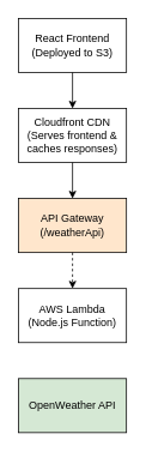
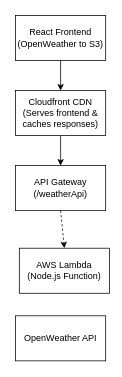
  <mxCell id="0" />
  <mxCell id="1" parent="0" />
- <mxCell id="2" value="React Frontend&lt;div&gt;(Deployed to S3)&lt;/div&gt;" style="rounded=0;whiteSpace=wrap;html=1;" parent="1" vertex="1"><mxGeometry x="20" y="20" width="120" height="60" as="geometry" /></mxCell>
+ <mxCell id="2" value="React Frontend&lt;div&gt;(OpenWeather to S3)&lt;/div&gt;" style="rounded=0;whiteSpace=wrap;html=1;" parent="1" vertex="1"><mxGeometry x="20" y="20" width="120" height="60" as="geometry" /></mxCell>
  <mxCell id="3" value="Cloudfront CDN&lt;div&gt;(Serves frontend &amp;amp; caches responses)&lt;/div&gt;" style="rounded=0;whiteSpace=wrap;html=1;" parent="1" vertex="1"><mxGeometry x="20" y="120" width="120" height="60" as="geometry" /></mxCell>
- <mxCell id="4" value="API Gateway&lt;div&gt;(/weatherApi)&lt;/div&gt;" style="rounded=0;whiteSpace=wrap;html=1;fillColor=#ffe6cc;" parent="1" vertex="1"><mxGeometry x="20" y="220" width="120" height="60" as="geometry" /></mxCell>
- <mxCell id="5" value="AWS Lambda&lt;div&gt;(Node.js Function)&lt;/div&gt;" style="rounded=0;whiteSpace=wrap;html=1;" parent="1" vertex="1"><mxGeometry x="20" y="320" width="120" height="60" as="geometry" /></mxCell>
- <mxCell id="6" value="OpenWeather API" style="rounded=0;whiteSpace=wrap;html=1;fillColor=#d5e8d4;" parent="1" vertex="1"><mxGeometry x="20" y="420" width="120" height="60" as="geometry" /></mxCell>
+ <mxCell id="4" value="API Gateway&lt;div&gt;(/weatherApi)&lt;/div&gt;" style="rounded=0;whiteSpace=wrap;html=1;" parent="1" vertex="1"><mxGeometry x="20" y="220" width="120" height="60" as="geometry" /></mxCell>
+ <mxCell id="5" value="AWS Lambda&lt;div&gt;(Node.js Function)&lt;/div&gt;" style="rounded=0;whiteSpace=wrap;html=1;" parent="1" vertex="1"><mxGeometry x="25" y="330" width="120" height="60" as="geometry" /></mxCell>
+ <mxCell id="6" value="OpenWeather API" style="rounded=0;whiteSpace=wrap;html=1;" parent="1" vertex="1"><mxGeometry x="20" y="420" width="120" height="60" as="geometry" /></mxCell>
  <mxCell id="7" value="" style="endArrow=classic;html=1;rounded=0;exitX=0.5;exitY=1;exitDx=0;exitDy=0;entryX=0.5;entryY=0;entryDx=0;entryDy=0;strokeColor=light-dark(#000000,#FFFFFF);" parent="1" source="2" target="3" edge="1"><mxGeometry width="50" height="50" relative="1" as="geometry"><mxPoint x="105" y="120" as="sourcePoint" /><mxPoint x="155" y="70" as="targetPoint" /></mxGeometry></mxCell>
  <mxCell id="8" value="" style="endArrow=classic;html=1;rounded=0;exitX=0.5;exitY=1;exitDx=0;exitDy=0;entryX=0.5;entryY=0;entryDx=0;entryDy=0;strokeColor=light-dark(#000000,#FFFFFF);" parent="1" source="3" target="4" edge="1"><mxGeometry width="50" height="50" relative="1" as="geometry"><mxPoint x="165" y="200" as="sourcePoint" /><mxPoint x="215" y="150" as="targetPoint" /></mxGeometry></mxCell>
  <mxCell id="9" value="" style="endArrow=classic;html=1;rounded=0;exitX=0.5;exitY=1;exitDx=0;exitDy=0;entryX=0.5;entryY=0;entryDx=0;entryDy=0;strokeColor=light-dark(#000000,#FFFFFF);dashed=1;" parent="1" source="4" target="5" edge="1"><mxGeometry width="50" height="50" relative="1" as="geometry"><mxPoint x="140" y="300" as="sourcePoint" /><mxPoint x="175" y="270" as="targetPoint" /></mxGeometry></mxCell>
